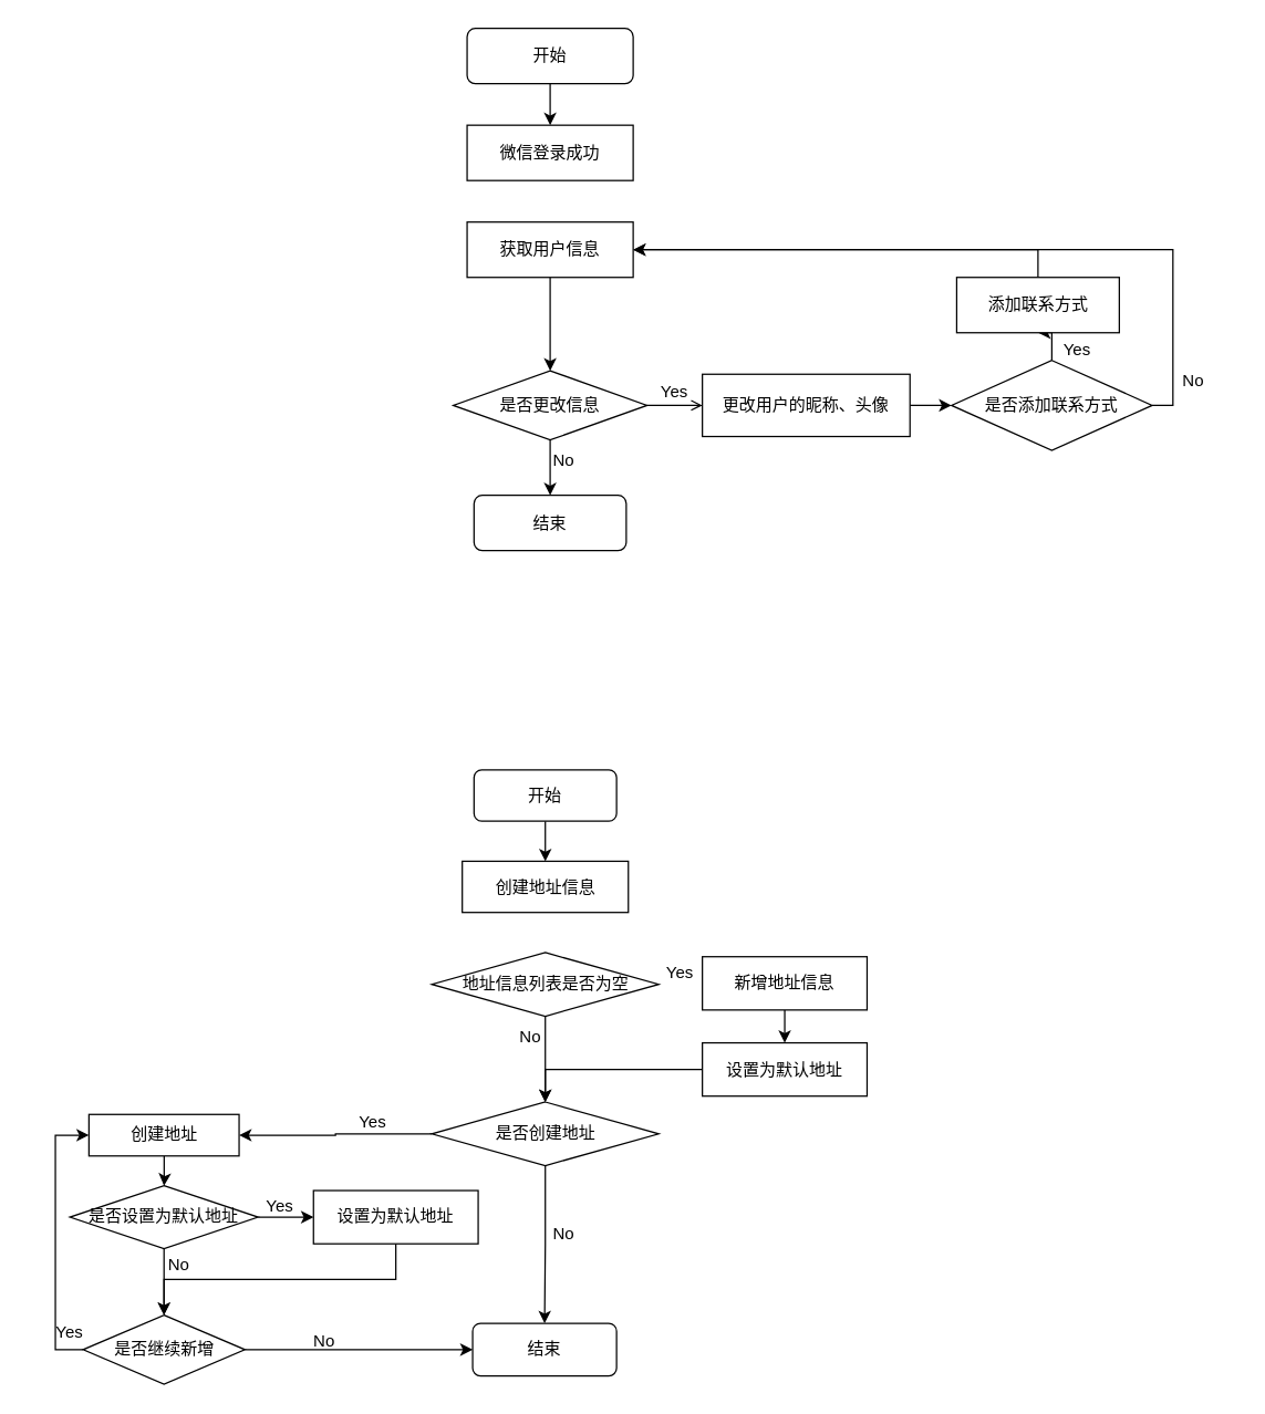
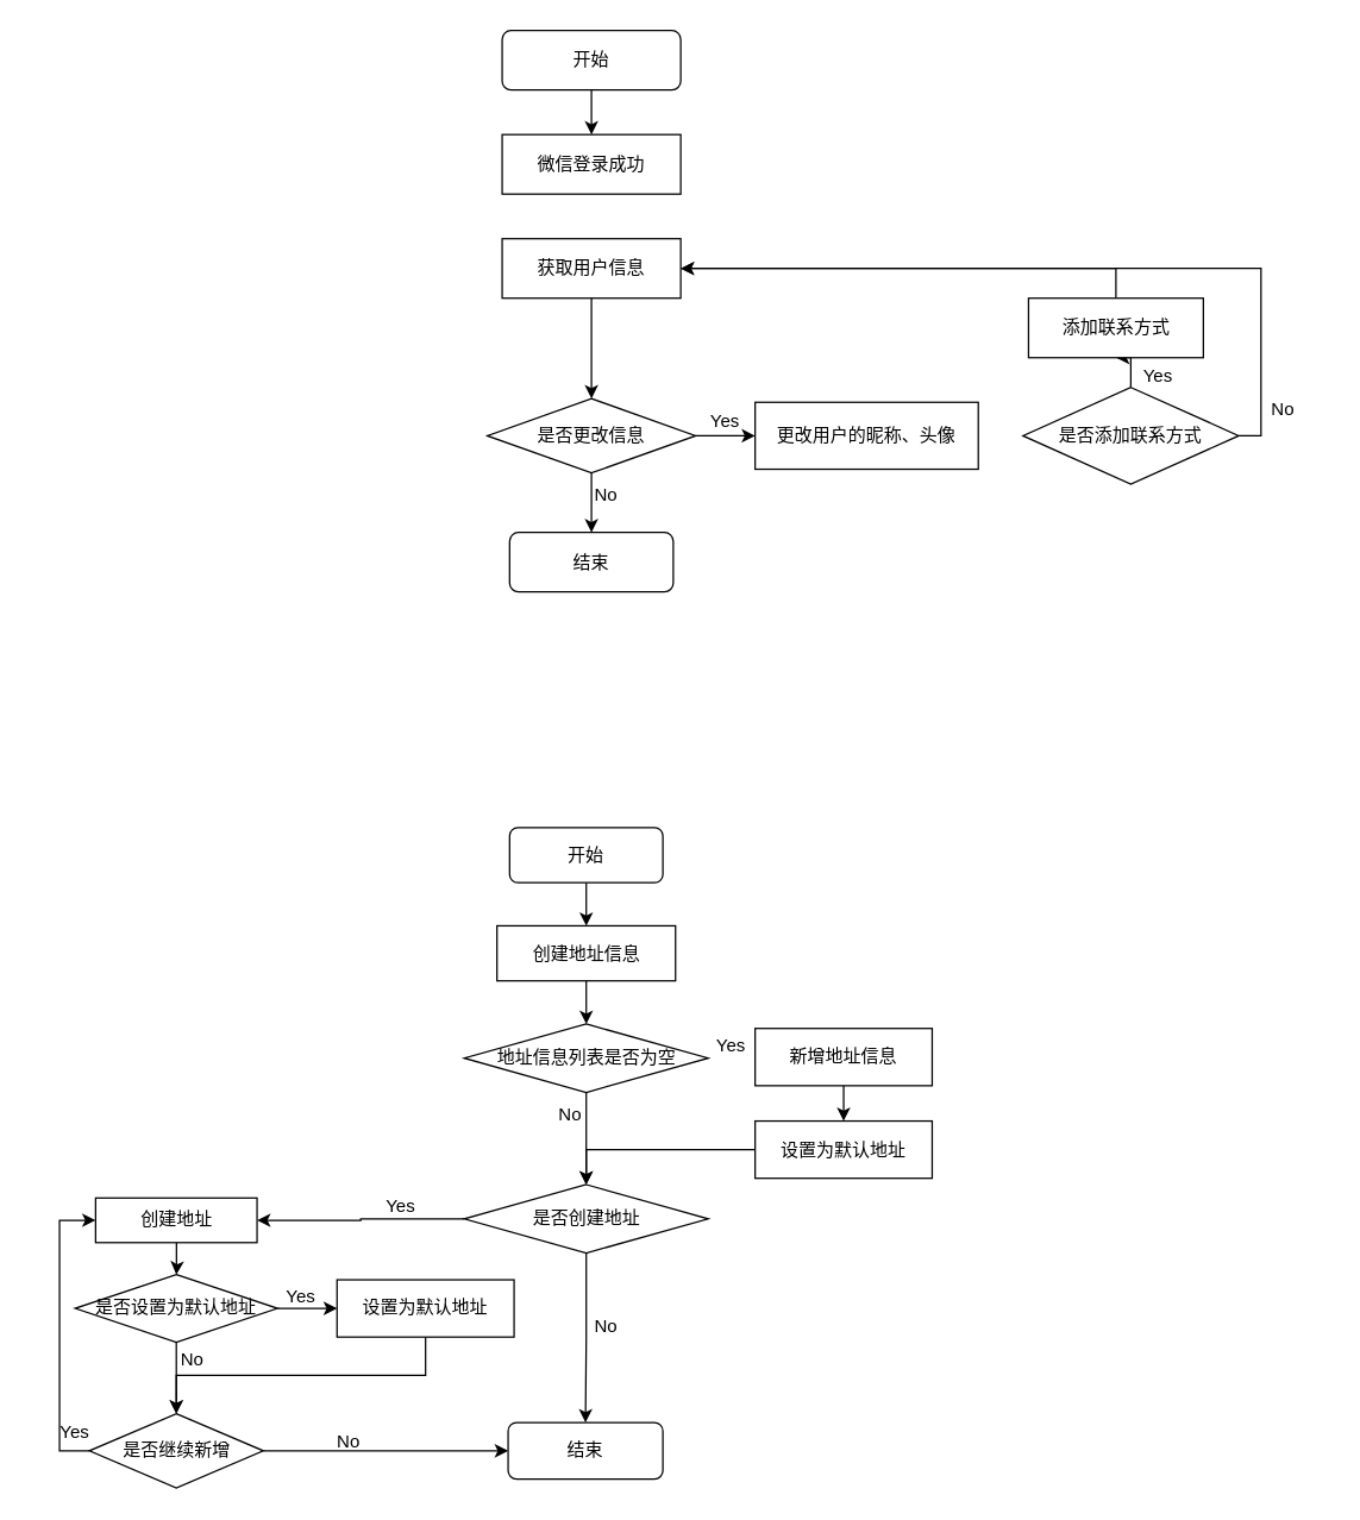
  <mxCell id="0" />
  <mxCell id="1" parent="0" />
  <mxCell id="2" style="edgeStyle=orthogonalEdgeStyle;rounded=0;orthogonalLoop=1;jettySize=auto;html=1;exitX=0.5;exitY=1;exitDx=0;exitDy=0;entryX=0.5;entryY=0;entryDx=0;entryDy=0;" edge="1" parent="1" source="3" target="4"><mxGeometry relative="1" as="geometry" /></mxCell>
  <mxCell id="3" value="开始" style="rounded=1;whiteSpace=wrap;html=1;" vertex="1" parent="1"><mxGeometry x="337" y="20" width="120" height="40" as="geometry" /></mxCell>
  <mxCell id="4" value="微信登录成功" style="rounded=0;whiteSpace=wrap;html=1;" vertex="1" parent="1"><mxGeometry x="337" y="90" width="120" height="40" as="geometry" /></mxCell>
  <mxCell id="5" value="" style="edgeStyle=orthogonalEdgeStyle;rounded=0;orthogonalLoop=1;jettySize=auto;html=1;" edge="1" parent="1" source="6" target="9"><mxGeometry relative="1" as="geometry" /></mxCell>
  <mxCell id="6" value="获取用户信息" style="whiteSpace=wrap;html=1;rounded=0;" vertex="1" parent="1"><mxGeometry x="337" y="160" width="120" height="40" as="geometry" /></mxCell>
- <mxCell id="7" value="" style="edgeStyle=orthogonalEdgeStyle;rounded=0;orthogonalLoop=1;jettySize=auto;html=1;endArrow=open;" edge="1" parent="1" source="9" target="11"><mxGeometry relative="1" as="geometry" /></mxCell>
+ <mxCell id="7" value="" style="edgeStyle=orthogonalEdgeStyle;rounded=0;orthogonalLoop=1;jettySize=auto;html=1;" edge="1" parent="1" source="9" target="11"><mxGeometry relative="1" as="geometry" /></mxCell>
  <mxCell id="8" style="edgeStyle=orthogonalEdgeStyle;rounded=0;orthogonalLoop=1;jettySize=auto;html=1;exitX=0.5;exitY=1;exitDx=0;exitDy=0;entryX=0.5;entryY=0;entryDx=0;entryDy=0;" edge="1" parent="1" source="9" target="17"><mxGeometry relative="1" as="geometry" /></mxCell>
  <mxCell id="9" value="是否更改信息" style="rhombus;whiteSpace=wrap;html=1;rounded=0;" vertex="1" parent="1"><mxGeometry x="327" y="267.5" width="140" height="50" as="geometry" /></mxCell>
- <mxCell id="10" value="" style="edgeStyle=orthogonalEdgeStyle;rounded=0;orthogonalLoop=1;jettySize=auto;html=1;" edge="1" parent="1" source="11" target="14"><mxGeometry relative="1" as="geometry" /></mxCell>
  <mxCell id="11" value="更改用户的昵称、头像" style="whiteSpace=wrap;html=1;rounded=0;" vertex="1" parent="1"><mxGeometry x="507" y="270" width="150" height="45" as="geometry" /></mxCell>
  <mxCell id="12" value="" style="edgeStyle=orthogonalEdgeStyle;rounded=0;orthogonalLoop=1;jettySize=auto;html=1;" edge="1" parent="1" source="14" target="16"><mxGeometry relative="1" as="geometry" /></mxCell>
  <mxCell id="13" style="edgeStyle=orthogonalEdgeStyle;rounded=0;orthogonalLoop=1;jettySize=auto;html=1;exitX=1;exitY=0.5;exitDx=0;exitDy=0;entryX=1;entryY=0.5;entryDx=0;entryDy=0;" edge="1" parent="1" source="14" target="6"><mxGeometry relative="1" as="geometry"><Array as="points"><mxPoint x="847" y="293" /><mxPoint x="847" y="180" /></Array></mxGeometry></mxCell>
  <mxCell id="14" value="是否添加联系方式" style="rhombus;whiteSpace=wrap;html=1;rounded=0;" vertex="1" parent="1"><mxGeometry x="687" y="260" width="145" height="65" as="geometry" /></mxCell>
  <mxCell id="15" style="edgeStyle=orthogonalEdgeStyle;rounded=0;orthogonalLoop=1;jettySize=auto;html=1;exitX=0.5;exitY=0;exitDx=0;exitDy=0;" edge="1" parent="1" source="16" target="6"><mxGeometry relative="1" as="geometry" /></mxCell>
  <mxCell id="16" value="添加联系方式" style="whiteSpace=wrap;html=1;rounded=0;" vertex="1" parent="1"><mxGeometry x="690.75" y="200" width="117.5" height="40" as="geometry" /></mxCell>
  <mxCell id="17" value="结束" style="rounded=1;whiteSpace=wrap;html=1;" vertex="1" parent="1"><mxGeometry x="342" y="357.5" width="110" height="40" as="geometry" /></mxCell>
  <mxCell id="18" value="Yes" style="text;html=1;strokeColor=none;fillColor=none;align=center;verticalAlign=middle;whiteSpace=wrap;rounded=0;" vertex="1" parent="1"><mxGeometry x="457" y="267.5" width="60" height="30" as="geometry" /></mxCell>
  <mxCell id="19" value="No" style="text;html=1;strokeColor=none;fillColor=none;align=center;verticalAlign=middle;whiteSpace=wrap;rounded=0;" vertex="1" parent="1"><mxGeometry x="377" y="317.5" width="60" height="30" as="geometry" /></mxCell>
  <mxCell id="20" value="Yes" style="text;html=1;strokeColor=none;fillColor=none;align=center;verticalAlign=middle;whiteSpace=wrap;rounded=0;" vertex="1" parent="1"><mxGeometry x="748.25" y="237.5" width="60" height="30" as="geometry" /></mxCell>
  <mxCell id="21" value="No" style="text;html=1;strokeColor=none;fillColor=none;align=center;verticalAlign=middle;whiteSpace=wrap;rounded=0;" vertex="1" parent="1"><mxGeometry x="832" y="260" width="60" height="30" as="geometry" /></mxCell>
  <mxCell id="22" style="edgeStyle=orthogonalEdgeStyle;rounded=0;orthogonalLoop=1;jettySize=auto;html=1;exitX=0.5;exitY=1;exitDx=0;exitDy=0;entryX=0.5;entryY=0;entryDx=0;entryDy=0;" edge="1" parent="1" source="23" target="30"><mxGeometry relative="1" as="geometry" /></mxCell>
  <mxCell id="23" value="开始" style="rounded=1;whiteSpace=wrap;html=1;" vertex="1" parent="1"><mxGeometry x="342" y="556" width="103" height="37" as="geometry" /></mxCell>
  <mxCell id="24" style="edgeStyle=orthogonalEdgeStyle;rounded=0;orthogonalLoop=1;jettySize=auto;html=1;exitX=1;exitY=0.5;exitDx=0;exitDy=0;entryX=0;entryY=0.5;entryDx=0;entryDy=0;" edge="1" parent="1" source="26" target="43"><mxGeometry relative="1" as="geometry" /></mxCell>
  <mxCell id="25" style="edgeStyle=orthogonalEdgeStyle;rounded=0;orthogonalLoop=1;jettySize=auto;html=1;exitX=0;exitY=0.5;exitDx=0;exitDy=0;entryX=0;entryY=0.5;entryDx=0;entryDy=0;" edge="1" parent="1" source="26" target="39"><mxGeometry relative="1" as="geometry" /></mxCell>
  <mxCell id="26" value="是否继续新增" style="rhombus;whiteSpace=wrap;html=1;" vertex="1" parent="1"><mxGeometry x="59.5" y="950" width="117" height="50" as="geometry" /></mxCell>
  <mxCell id="27" value="" style="edgeStyle=orthogonalEdgeStyle;rounded=0;orthogonalLoop=1;jettySize=auto;html=1;" edge="1" parent="1" source="28" target="37"><mxGeometry relative="1" as="geometry" /></mxCell>
  <mxCell id="28" value="地址信息列表是否为空" style="rhombus;whiteSpace=wrap;html=1;" vertex="1" parent="1"><mxGeometry x="311.5" y="688" width="164" height="46" as="geometry" /></mxCell>
+ <mxCell id="29" style="edgeStyle=orthogonalEdgeStyle;rounded=0;orthogonalLoop=1;jettySize=auto;html=1;exitX=0.5;exitY=1;exitDx=0;exitDy=0;entryX=0.5;entryY=0;entryDx=0;entryDy=0;" edge="1" parent="1" source="30" target="28"><mxGeometry relative="1" as="geometry" /></mxCell>
  <mxCell id="30" value="创建地址信息" style="whiteSpace=wrap;html=1;" vertex="1" parent="1"><mxGeometry x="333.5" y="622" width="120" height="37" as="geometry" /></mxCell>
  <mxCell id="31" value="" style="edgeStyle=orthogonalEdgeStyle;rounded=0;orthogonalLoop=1;jettySize=auto;html=1;" edge="1" parent="1" source="32" target="34"><mxGeometry relative="1" as="geometry" /></mxCell>
  <mxCell id="32" value="新增地址信息" style="rounded=0;whiteSpace=wrap;html=1;" vertex="1" parent="1"><mxGeometry x="507" y="691" width="119" height="38.5" as="geometry" /></mxCell>
  <mxCell id="33" style="edgeStyle=orthogonalEdgeStyle;rounded=0;orthogonalLoop=1;jettySize=auto;html=1;exitX=0;exitY=0.5;exitDx=0;exitDy=0;entryX=0.5;entryY=0;entryDx=0;entryDy=0;" edge="1" parent="1" source="34" target="37"><mxGeometry relative="1" as="geometry" /></mxCell>
  <mxCell id="34" value="设置为默认地址" style="rounded=0;whiteSpace=wrap;html=1;" vertex="1" parent="1"><mxGeometry x="507" y="753.25" width="119" height="38.5" as="geometry" /></mxCell>
  <mxCell id="35" value="" style="edgeStyle=orthogonalEdgeStyle;rounded=0;orthogonalLoop=1;jettySize=auto;html=1;" edge="1" parent="1" source="37" target="39"><mxGeometry relative="1" as="geometry" /></mxCell>
  <mxCell id="36" style="edgeStyle=orthogonalEdgeStyle;rounded=0;orthogonalLoop=1;jettySize=auto;html=1;exitX=0.5;exitY=1;exitDx=0;exitDy=0;entryX=0.5;entryY=0;entryDx=0;entryDy=0;" edge="1" parent="1" source="37" target="43"><mxGeometry relative="1" as="geometry" /></mxCell>
  <mxCell id="37" value="是否创建地址" style="rhombus;whiteSpace=wrap;html=1;" vertex="1" parent="1"><mxGeometry x="311.5" y="796" width="164" height="46" as="geometry" /></mxCell>
  <mxCell id="38" value="" style="edgeStyle=orthogonalEdgeStyle;rounded=0;orthogonalLoop=1;jettySize=auto;html=1;" edge="1" parent="1" source="39" target="42"><mxGeometry relative="1" as="geometry" /></mxCell>
  <mxCell id="39" value="创建地址" style="whiteSpace=wrap;html=1;" vertex="1" parent="1"><mxGeometry x="63.75" y="805" width="108.5" height="30" as="geometry" /></mxCell>
  <mxCell id="40" style="edgeStyle=orthogonalEdgeStyle;rounded=0;orthogonalLoop=1;jettySize=auto;html=1;exitX=0.5;exitY=1;exitDx=0;exitDy=0;" edge="1" parent="1" source="42" target="26"><mxGeometry relative="1" as="geometry" /></mxCell>
  <mxCell id="41" style="edgeStyle=orthogonalEdgeStyle;rounded=0;orthogonalLoop=1;jettySize=auto;html=1;exitX=1;exitY=0.5;exitDx=0;exitDy=0;entryX=0;entryY=0.5;entryDx=0;entryDy=0;" edge="1" parent="1" source="42" target="45"><mxGeometry relative="1" as="geometry" /></mxCell>
  <mxCell id="42" value="是否设置为默认地址" style="rhombus;whiteSpace=wrap;html=1;" vertex="1" parent="1"><mxGeometry x="50" y="856.5" width="136" height="45.5" as="geometry" /></mxCell>
  <mxCell id="43" value="结束" style="rounded=1;whiteSpace=wrap;html=1;" vertex="1" parent="1"><mxGeometry x="341" y="956" width="104" height="38" as="geometry" /></mxCell>
  <mxCell id="44" style="edgeStyle=orthogonalEdgeStyle;rounded=0;orthogonalLoop=1;jettySize=auto;html=1;exitX=0.5;exitY=1;exitDx=0;exitDy=0;entryX=0.5;entryY=0;entryDx=0;entryDy=0;" edge="1" parent="1" source="45" target="26"><mxGeometry relative="1" as="geometry" /></mxCell>
  <mxCell id="45" value="设置为默认地址" style="rounded=0;whiteSpace=wrap;html=1;" vertex="1" parent="1"><mxGeometry x="226" y="860" width="119" height="38.5" as="geometry" /></mxCell>
  <mxCell id="46" value="Yes" style="text;html=1;strokeColor=none;fillColor=none;align=center;verticalAlign=middle;whiteSpace=wrap;rounded=0;" vertex="1" parent="1"><mxGeometry x="461" y="688" width="60" height="30" as="geometry" /></mxCell>
  <mxCell id="47" value="No" style="text;html=1;strokeColor=none;fillColor=none;align=center;verticalAlign=middle;whiteSpace=wrap;rounded=0;" vertex="1" parent="1"><mxGeometry x="353" y="734" width="60" height="30" as="geometry" /></mxCell>
  <mxCell id="48" value="Yes" style="text;html=1;strokeColor=none;fillColor=none;align=center;verticalAlign=middle;whiteSpace=wrap;rounded=0;" vertex="1" parent="1"><mxGeometry x="239" y="796" width="60" height="30" as="geometry" /></mxCell>
  <mxCell id="49" value="No" style="text;html=1;strokeColor=none;fillColor=none;align=center;verticalAlign=middle;whiteSpace=wrap;rounded=0;" vertex="1" parent="1"><mxGeometry x="377" y="877" width="60" height="30" as="geometry" /></mxCell>
  <mxCell id="50" value="No" style="text;html=1;strokeColor=none;fillColor=none;align=center;verticalAlign=middle;whiteSpace=wrap;rounded=0;" vertex="1" parent="1"><mxGeometry x="204" y="954" width="60" height="30" as="geometry" /></mxCell>
  <mxCell id="51" value="Yes" style="text;html=1;strokeColor=none;fillColor=none;align=center;verticalAlign=middle;whiteSpace=wrap;rounded=0;" vertex="1" parent="1"><mxGeometry x="20" y="948" width="60" height="30" as="geometry" /></mxCell>
  <mxCell id="52" value="Yes" style="text;html=1;strokeColor=none;fillColor=none;align=center;verticalAlign=middle;whiteSpace=wrap;rounded=0;" vertex="1" parent="1"><mxGeometry x="172.25" y="856.5" width="60" height="30" as="geometry" /></mxCell>
  <mxCell id="53" value="No" style="text;html=1;strokeColor=none;fillColor=none;align=center;verticalAlign=middle;whiteSpace=wrap;rounded=0;" vertex="1" parent="1"><mxGeometry x="99" y="898.5" width="60" height="30" as="geometry" /></mxCell>
